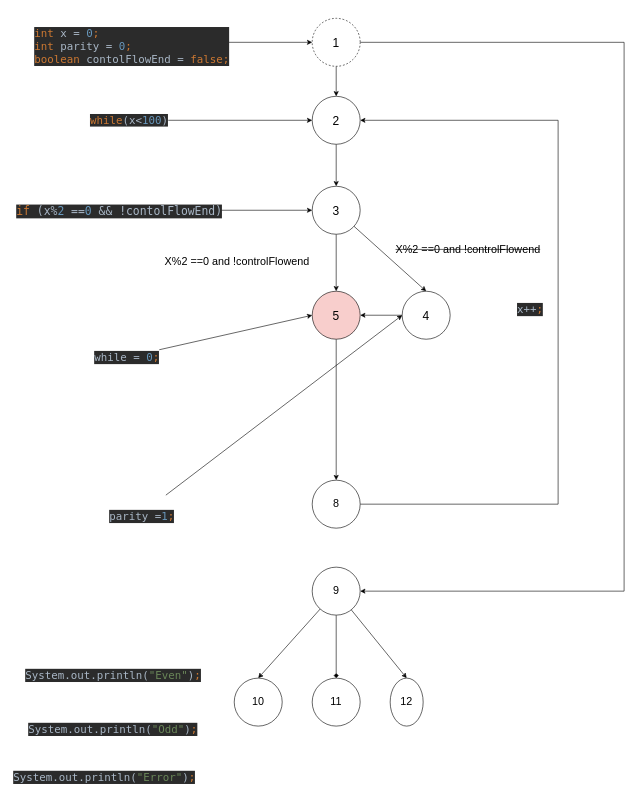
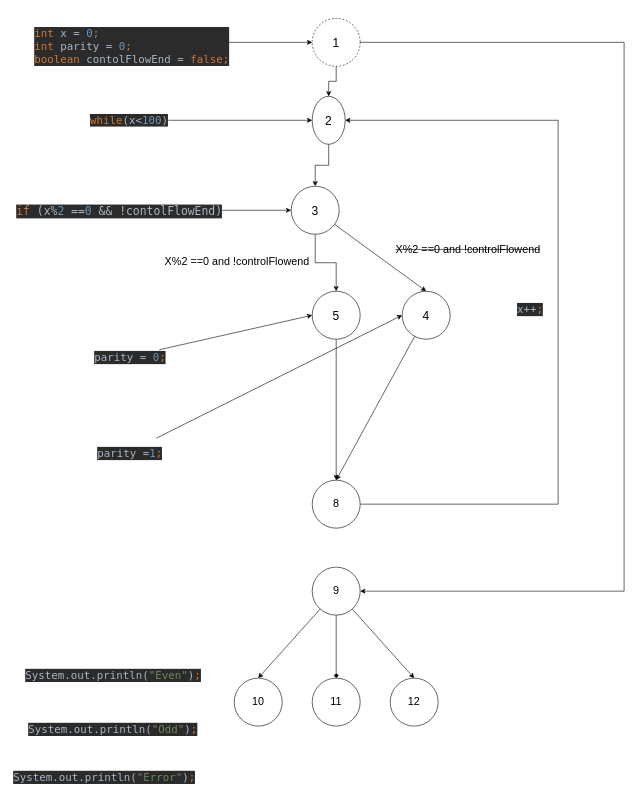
  <mxCell id="0" />
  <mxCell id="1" parent="0" />
  <mxCell id="2" style="edgeStyle=orthogonalEdgeStyle;rounded=0;orthogonalLoop=1;jettySize=auto;html=1;entryX=0.5;entryY=0;entryDx=0;entryDy=0;fontSize=20;" edge="1" parent="1" source="4" target="6"><mxGeometry relative="1" as="geometry" /></mxCell>
  <mxCell id="3" style="edgeStyle=orthogonalEdgeStyle;rounded=0;orthogonalLoop=1;jettySize=auto;html=1;fontSize=18;entryX=1;entryY=0.5;entryDx=0;entryDy=0;" edge="1" parent="1" source="4" target="35"><mxGeometry relative="1" as="geometry"><mxPoint x="1022" y="1000" as="targetPoint" /><Array as="points"><mxPoint x="1040" y="70" /><mxPoint x="1040" y="985" /></Array></mxGeometry></mxCell>
  <mxCell id="4" value="&lt;font style=&quot;font-size: 20px;&quot;&gt;1&lt;/font&gt;" style="ellipse;whiteSpace=wrap;html=1;aspect=fixed;dashed=1;" vertex="1" parent="1"><mxGeometry x="520" y="30" width="80" height="80" as="geometry" /></mxCell>
  <mxCell id="5" style="edgeStyle=orthogonalEdgeStyle;rounded=0;orthogonalLoop=1;jettySize=auto;html=1;entryX=0.5;entryY=0;entryDx=0;entryDy=0;fontSize=18;" edge="1" parent="1" source="6" target="9"><mxGeometry relative="1" as="geometry" /></mxCell>
- <mxCell id="6" value="&lt;font style=&quot;font-size: 20px;&quot;&gt;2&lt;/font&gt;" style="ellipse;whiteSpace=wrap;html=1;aspect=fixed;" vertex="1" parent="1"><mxGeometry x="520" y="160" width="80" height="80" as="geometry" /></mxCell>
+ <mxCell id="6" value="&lt;font style=&quot;font-size: 20px;&quot;&gt;2&lt;/font&gt;" style="ellipse;whiteSpace=wrap;html=1;aspect=fixed;" vertex="1" parent="1"><mxGeometry x="520" y="160" width="55" height="80" as="geometry" /></mxCell>
  <mxCell id="7" style="edgeStyle=orthogonalEdgeStyle;rounded=0;orthogonalLoop=1;jettySize=auto;html=1;entryX=0.5;entryY=0;entryDx=0;entryDy=0;fontSize=18;" edge="1" parent="1" source="9" target="13"><mxGeometry relative="1" as="geometry" /></mxCell>
  <mxCell id="8" style="rounded=0;orthogonalLoop=1;jettySize=auto;html=1;entryX=0.5;entryY=0;entryDx=0;entryDy=0;fontSize=18;" edge="1" parent="1" source="9" target="11"><mxGeometry relative="1" as="geometry" /></mxCell>
- <mxCell id="9" value="&lt;font style=&quot;font-size: 20px;&quot;&gt;3&lt;/font&gt;" style="ellipse;whiteSpace=wrap;html=1;aspect=fixed;" vertex="1" parent="1"><mxGeometry x="520" y="310" width="80" height="80" as="geometry" /></mxCell>
- <mxCell id="10" style="edgeStyle=none;rounded=0;orthogonalLoop=1;jettySize=auto;html=1;fontSize=18;" edge="1" parent="1" source="11" target="13"><mxGeometry relative="1" as="geometry"><mxPoint x="710" y="640" as="targetPoint" /></mxGeometry></mxCell>
+ <mxCell id="9" value="&lt;font style=&quot;font-size: 20px;&quot;&gt;3&lt;/font&gt;" style="ellipse;whiteSpace=wrap;html=1;aspect=fixed;" vertex="1" parent="1"><mxGeometry x="485" y="310" width="80" height="80" as="geometry" /></mxCell>
+ <mxCell id="10" style="edgeStyle=none;rounded=0;orthogonalLoop=1;jettySize=auto;html=1;entryX=0.5;entryY=0;entryDx=0;entryDy=0;fontSize=18;" edge="1" parent="1" source="11" target="31"><mxGeometry relative="1" as="geometry"><mxPoint x="710" y="640" as="targetPoint" /></mxGeometry></mxCell>
  <mxCell id="11" value="&lt;font style=&quot;font-size: 20px;&quot;&gt;4&lt;/font&gt;" style="ellipse;whiteSpace=wrap;html=1;aspect=fixed;" vertex="1" parent="1"><mxGeometry x="670" y="485" width="80" height="80" as="geometry" /></mxCell>
  <mxCell id="12" style="edgeStyle=none;rounded=0;orthogonalLoop=1;jettySize=auto;html=1;entryX=0.5;entryY=0;entryDx=0;entryDy=0;fontSize=18;" edge="1" parent="1" source="13" target="31"><mxGeometry relative="1" as="geometry"><mxPoint x="560" y="640" as="targetPoint" /></mxGeometry></mxCell>
- <mxCell id="13" value="&lt;font style=&quot;font-size: 20px;&quot;&gt;5&lt;/font&gt;" style="ellipse;whiteSpace=wrap;html=1;aspect=fixed;fillColor=#f8cecc;" vertex="1" parent="1"><mxGeometry x="520" y="485" width="80" height="80" as="geometry" /></mxCell>
+ <mxCell id="13" value="&lt;font style=&quot;font-size: 20px;&quot;&gt;5&lt;/font&gt;" style="ellipse;whiteSpace=wrap;html=1;aspect=fixed;" vertex="1" parent="1"><mxGeometry x="520" y="485" width="80" height="80" as="geometry" /></mxCell>
  <mxCell id="14" style="edgeStyle=orthogonalEdgeStyle;rounded=0;orthogonalLoop=1;jettySize=auto;html=1;entryX=0;entryY=0.5;entryDx=0;entryDy=0;fontSize=18;" edge="1" parent="1" source="15" target="6"><mxGeometry relative="1" as="geometry" /></mxCell>
  <mxCell id="15" value="&lt;pre style=&quot;background-color: rgb(43, 43, 43); color: rgb(169, 183, 198); font-family: &amp;quot;JetBrains Mono&amp;quot;, monospace; font-size: 18px;&quot;&gt;&lt;span style=&quot;color:#cc7832;&quot;&gt;while&lt;/span&gt;(x&amp;lt;&lt;span style=&quot;color:#6897bb;&quot;&gt;100&lt;/span&gt;)&lt;/pre&gt;" style="text;html=1;strokeColor=none;fillColor=none;align=center;verticalAlign=middle;whiteSpace=wrap;rounded=0;" vertex="1" parent="1"><mxGeometry x="150" y="175" width="130" height="50" as="geometry" /></mxCell>
  <mxCell id="16" style="edgeStyle=orthogonalEdgeStyle;rounded=0;orthogonalLoop=1;jettySize=auto;html=1;entryX=0;entryY=0.5;entryDx=0;entryDy=0;fontSize=18;" edge="1" parent="1" source="17" target="9"><mxGeometry relative="1" as="geometry" /></mxCell>
  <mxCell id="17" value="&lt;pre style=&quot;background-color: rgb(43, 43, 43); color: rgb(169, 183, 198); font-family: &amp;quot;JetBrains Mono&amp;quot;, monospace; font-size: 19px;&quot;&gt;&lt;span style=&quot;color:#cc7832;&quot;&gt;if &lt;/span&gt;(x%&lt;span style=&quot;color:#6897bb;&quot;&gt;2 &lt;/span&gt;==&lt;span style=&quot;color:#6897bb;&quot;&gt;0 &lt;/span&gt;&amp;amp;&amp;amp; !contolFlowEnd)&lt;/pre&gt;" style="text;whiteSpace=wrap;html=1;fontSize=18;" vertex="1" parent="1"><mxGeometry x="25" y="315" width="320" height="70" as="geometry" /></mxCell>
  <mxCell id="18" style="edgeStyle=none;rounded=0;orthogonalLoop=1;jettySize=auto;html=1;entryX=0;entryY=0.5;entryDx=0;entryDy=0;fontSize=18;" edge="1" parent="1" source="19" target="13"><mxGeometry relative="1" as="geometry" /></mxCell>
- <mxCell id="19" value="&lt;pre style=&quot;background-color: rgb(43, 43, 43); color: rgb(169, 183, 198); font-family: &amp;quot;JetBrains Mono&amp;quot;, monospace; font-size: 18px;&quot;&gt;while = &lt;span style=&quot;color:#6897bb;&quot;&gt;0&lt;/span&gt;&lt;span style=&quot;color:#cc7832;&quot;&gt;;&lt;/span&gt;&lt;/pre&gt;" style="text;whiteSpace=wrap;html=1;fontSize=19;" vertex="1" parent="1"><mxGeometry x="155" y="560" width="110" height="70" as="geometry" /></mxCell>
+ <mxCell id="19" value="&lt;pre style=&quot;background-color: rgb(43, 43, 43); color: rgb(169, 183, 198); font-family: &amp;quot;JetBrains Mono&amp;quot;, monospace; font-size: 18px;&quot;&gt;parity = &lt;span style=&quot;color:#6897bb;&quot;&gt;0&lt;/span&gt;&lt;span style=&quot;color:#cc7832;&quot;&gt;;&lt;/span&gt;&lt;/pre&gt;" style="text;whiteSpace=wrap;html=1;fontSize=19;" vertex="1" parent="1"><mxGeometry x="155" y="560" width="110" height="70" as="geometry" /></mxCell>
  <mxCell id="20" style="edgeStyle=none;rounded=0;orthogonalLoop=1;jettySize=auto;html=1;fontSize=18;entryX=0;entryY=0.5;entryDx=0;entryDy=0;" edge="1" parent="1" source="21" target="11"><mxGeometry relative="1" as="geometry"><mxPoint x="520" y="680" as="targetPoint" /></mxGeometry></mxCell>
- <mxCell id="21" value="&lt;pre style=&quot;background-color: rgb(43, 43, 43); color: rgb(169, 183, 198); font-family: &amp;quot;JetBrains Mono&amp;quot;, monospace; font-size: 18px;&quot;&gt;parity =&lt;span style=&quot;color:#6897bb;&quot;&gt;1&lt;/span&gt;&lt;span style=&quot;color:#cc7832;&quot;&gt;;&lt;/span&gt;&lt;/pre&gt;" style="text;whiteSpace=wrap;html=1;fontSize=19;" vertex="1" parent="1"><mxGeometry x="180" y="825" width="100" height="70" as="geometry" /></mxCell>
+ <mxCell id="21" value="&lt;pre style=&quot;background-color: rgb(43, 43, 43); color: rgb(169, 183, 198); font-family: &amp;quot;JetBrains Mono&amp;quot;, monospace; font-size: 18px;&quot;&gt;parity =&lt;span style=&quot;color:#6897bb;&quot;&gt;1&lt;/span&gt;&lt;span style=&quot;color:#cc7832;&quot;&gt;;&lt;/span&gt;&lt;/pre&gt;" style="text;whiteSpace=wrap;html=1;fontSize=19;" vertex="1" parent="1"><mxGeometry x="160" y="720" width="100" height="70" as="geometry" /></mxCell>
  <mxCell id="22" value="&lt;pre style=&quot;background-color: rgb(43, 43, 43); color: rgb(169, 183, 198); font-family: &amp;quot;JetBrains Mono&amp;quot;, monospace; font-size: 18px;&quot;&gt;x++&lt;span style=&quot;color:#cc7832;&quot;&gt;;&lt;/span&gt;&lt;/pre&gt;" style="text;whiteSpace=wrap;html=1;fontSize=19;" vertex="1" parent="1"><mxGeometry x="860" y="480" width="50" height="60" as="geometry" /></mxCell>
  <mxCell id="23" value="&lt;pre style=&quot;background-color: rgb(43, 43, 43); color: rgb(169, 183, 198); font-family: &amp;quot;JetBrains Mono&amp;quot;, monospace; font-size: 18px;&quot;&gt;System.out.println(&lt;span style=&quot;color:#6a8759;&quot;&gt;&quot;Even&quot;&lt;/span&gt;)&lt;span style=&quot;color:#cc7832;&quot;&gt;;&lt;/span&gt;&lt;/pre&gt;" style="text;whiteSpace=wrap;html=1;fontSize=19;" vertex="1" parent="1"><mxGeometry x="40" y="1090" width="270" height="70" as="geometry" /></mxCell>
  <mxCell id="24" value="&lt;pre style=&quot;background-color: rgb(43, 43, 43); color: rgb(169, 183, 198); font-family: &amp;quot;JetBrains Mono&amp;quot;, monospace; font-size: 18px;&quot;&gt;System.out.println(&lt;span style=&quot;color:#6a8759;&quot;&gt;&quot;Odd&quot;&lt;/span&gt;)&lt;span style=&quot;color:#cc7832;&quot;&gt;;&lt;/span&gt;&lt;/pre&gt;" style="text;whiteSpace=wrap;html=1;fontSize=19;" vertex="1" parent="1"><mxGeometry x="45" y="1180" width="260" height="70" as="geometry" /></mxCell>
  <mxCell id="25" value="&lt;pre style=&quot;background-color: rgb(43, 43, 43); color: rgb(169, 183, 198); font-family: &amp;quot;JetBrains Mono&amp;quot;, monospace; font-size: 18px;&quot;&gt;System.out.println(&lt;span style=&quot;color:#6a8759;&quot;&gt;&quot;Error&quot;&lt;/span&gt;)&lt;span style=&quot;color:#cc7832;&quot;&gt;;&lt;/span&gt;&lt;/pre&gt;" style="text;whiteSpace=wrap;html=1;fontSize=19;" vertex="1" parent="1"><mxGeometry x="20" y="1260" width="280" height="70" as="geometry" /></mxCell>
  <mxCell id="26" style="edgeStyle=orthogonalEdgeStyle;rounded=0;orthogonalLoop=1;jettySize=auto;html=1;entryX=0;entryY=0.5;entryDx=0;entryDy=0;fontSize=18;" edge="1" parent="1" source="27" target="4"><mxGeometry relative="1" as="geometry" /></mxCell>
  <mxCell id="27" value="&lt;pre style=&quot;background-color: rgb(43, 43, 43); color: rgb(169, 183, 198); font-family: &amp;quot;JetBrains Mono&amp;quot;, monospace; font-size: 18px;&quot;&gt;&lt;span style=&quot;color:#cc7832;&quot;&gt;int &lt;/span&gt;x = &lt;span style=&quot;color:#6897bb;&quot;&gt;0&lt;/span&gt;&lt;span style=&quot;color:#cc7832;&quot;&gt;;&lt;br&gt;&lt;/span&gt;&lt;span style=&quot;color:#cc7832;&quot;&gt;int &lt;/span&gt;parity = &lt;span style=&quot;color:#6897bb;&quot;&gt;0&lt;/span&gt;&lt;span style=&quot;color:#cc7832;&quot;&gt;;&lt;br&gt;&lt;/span&gt;&lt;span style=&quot;color:#cc7832;&quot;&gt;boolean &lt;/span&gt;contolFlowEnd = &lt;span style=&quot;color:#cc7832;&quot;&gt;false;&lt;/span&gt;&lt;/pre&gt;" style="text;whiteSpace=wrap;html=1;fontSize=20;" vertex="1" parent="1"><mxGeometry x="55" y="20" width="300" height="100" as="geometry" /></mxCell>
  <mxCell id="28" value="X%2 ==0 and !controlFlowend" style="text;html=1;strokeColor=none;fillColor=none;align=center;verticalAlign=middle;whiteSpace=wrap;rounded=0;fontSize=18;" vertex="1" parent="1"><mxGeometry x="240" y="420" width="310" height="30" as="geometry" /></mxCell>
  <mxCell id="29" value="&lt;strike&gt;X%2 ==0 and !controlFlowend&lt;/strike&gt;" style="text;html=1;strokeColor=none;fillColor=none;align=center;verticalAlign=middle;whiteSpace=wrap;rounded=0;fontSize=18;" vertex="1" parent="1"><mxGeometry x="625" y="400" width="310" height="30" as="geometry" /></mxCell>
  <mxCell id="30" style="edgeStyle=orthogonalEdgeStyle;rounded=0;orthogonalLoop=1;jettySize=auto;html=1;fontSize=18;entryX=1;entryY=0.5;entryDx=0;entryDy=0;" edge="1" parent="1" source="31" target="6"><mxGeometry relative="1" as="geometry"><Array as="points"><mxPoint x="930" y="840" /><mxPoint x="930" y="200" /></Array></mxGeometry></mxCell>
  <mxCell id="31" value="8" style="ellipse;whiteSpace=wrap;html=1;aspect=fixed;fontSize=18;" vertex="1" parent="1"><mxGeometry x="520" y="800" width="80" height="80" as="geometry" /></mxCell>
  <mxCell id="32" style="rounded=0;orthogonalLoop=1;jettySize=auto;html=1;entryX=0.5;entryY=0;entryDx=0;entryDy=0;fontSize=18;" edge="1" parent="1" source="35" target="36"><mxGeometry relative="1" as="geometry" /></mxCell>
  <mxCell id="33" style="edgeStyle=none;rounded=0;orthogonalLoop=1;jettySize=auto;html=1;entryX=0.5;entryY=0;entryDx=0;entryDy=0;fontSize=18;endArrow=diamond;" edge="1" parent="1" source="35" target="37"><mxGeometry relative="1" as="geometry" /></mxCell>
  <mxCell id="34" style="edgeStyle=none;rounded=0;orthogonalLoop=1;jettySize=auto;html=1;entryX=0.5;entryY=0;entryDx=0;entryDy=0;fontSize=18;" edge="1" parent="1" source="35" target="38"><mxGeometry relative="1" as="geometry" /></mxCell>
  <mxCell id="35" value="9" style="ellipse;whiteSpace=wrap;html=1;aspect=fixed;fontSize=18;" vertex="1" parent="1"><mxGeometry x="520" y="945" width="80" height="80" as="geometry" /></mxCell>
  <mxCell id="36" value="10" style="ellipse;whiteSpace=wrap;html=1;aspect=fixed;fontSize=18;" vertex="1" parent="1"><mxGeometry x="390" y="1130" width="80" height="80" as="geometry" /></mxCell>
  <mxCell id="37" value="11" style="ellipse;whiteSpace=wrap;html=1;aspect=fixed;fontSize=18;" vertex="1" parent="1"><mxGeometry x="520" y="1130" width="80" height="80" as="geometry" /></mxCell>
- <mxCell id="38" value="12" style="ellipse;whiteSpace=wrap;html=1;aspect=fixed;fontSize=18;" vertex="1" parent="1"><mxGeometry x="650" y="1130" width="55" height="80" as="geometry" /></mxCell>
+ <mxCell id="38" value="12" style="ellipse;whiteSpace=wrap;html=1;aspect=fixed;fontSize=18;" vertex="1" parent="1"><mxGeometry x="650" y="1130" width="80" height="80" as="geometry" /></mxCell>
